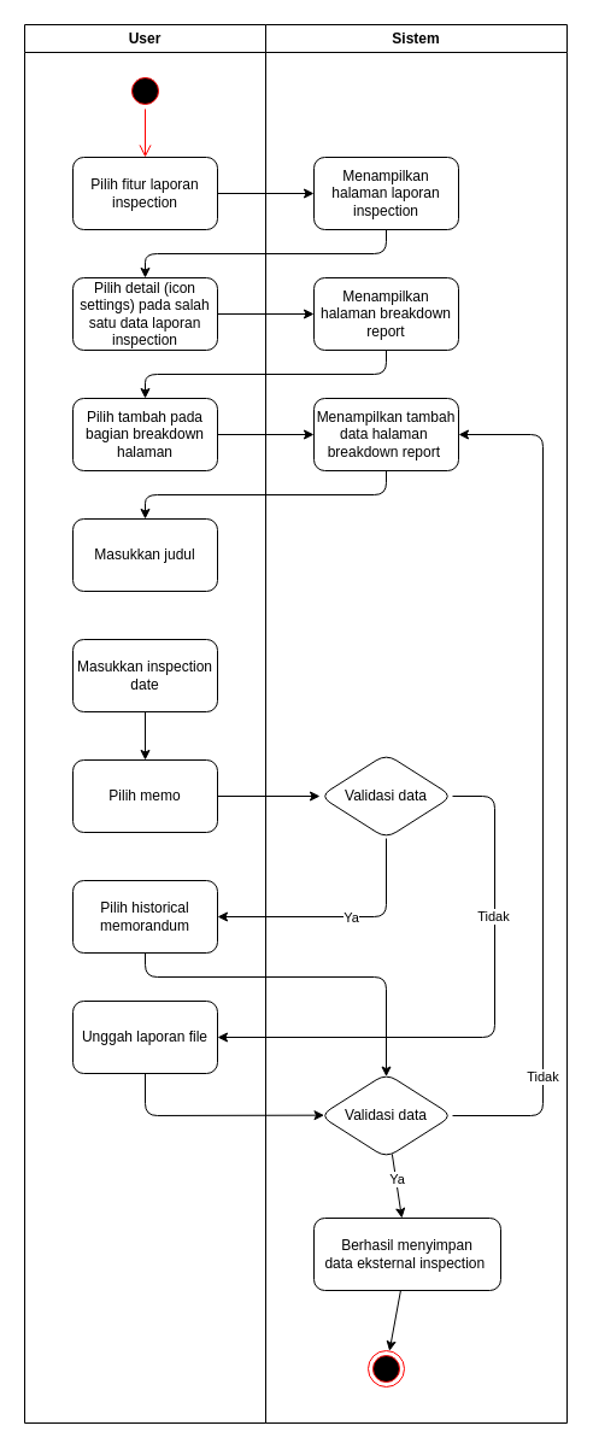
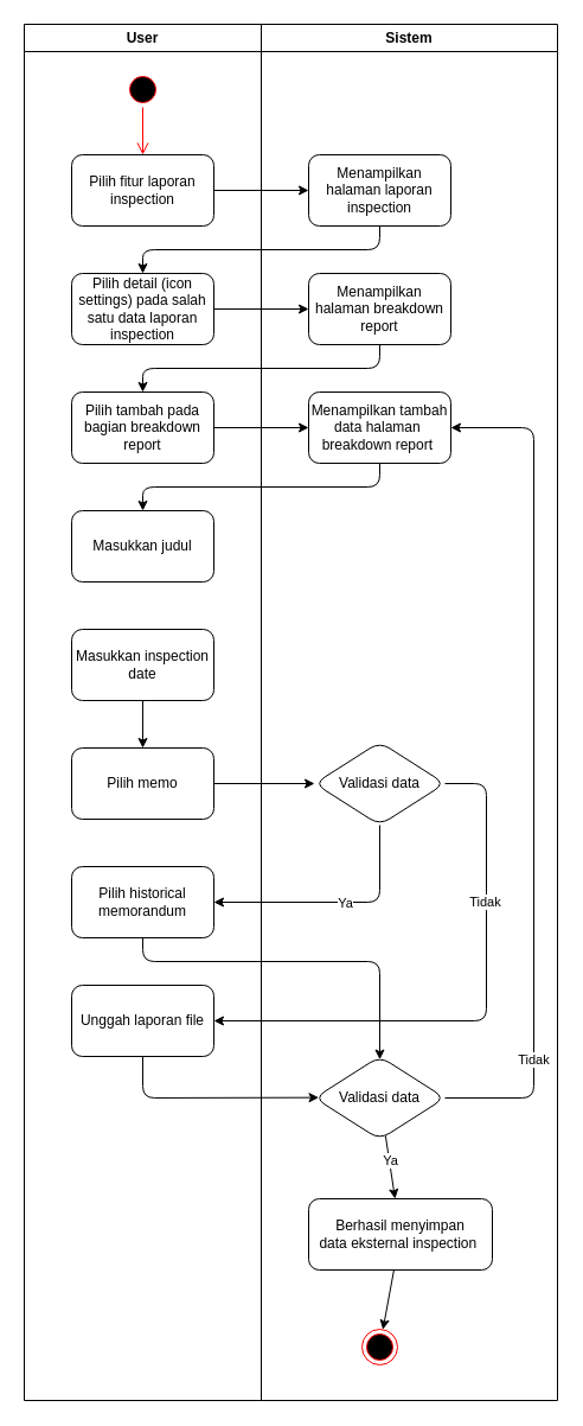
  <mxCell id="0" />
  <mxCell id="1" parent="0" />
  <mxCell id="2" value="User" style="swimlane;whiteSpace=wrap;html=1;" vertex="1" parent="1"><mxGeometry x="20" y="20" width="200" height="1160" as="geometry" /></mxCell>
  <mxCell id="3" value="" style="ellipse;html=1;shape=startState;fillColor=#000000;strokeColor=#ff0000;" vertex="1" parent="2"><mxGeometry x="85" y="40" width="30" height="30" as="geometry" /></mxCell>
  <mxCell id="4" value="" style="edgeStyle=orthogonalEdgeStyle;html=1;verticalAlign=bottom;endArrow=open;endSize=8;strokeColor=#ff0000;entryX=0.5;entryY=0;entryDx=0;entryDy=0;" edge="1" parent="2" source="3" target="5"><mxGeometry relative="1" as="geometry"><mxPoint x="100" y="130" as="targetPoint" /></mxGeometry></mxCell>
  <mxCell id="5" value="Pilih fitur laporan inspection" style="rounded=1;whiteSpace=wrap;html=1;" vertex="1" parent="2"><mxGeometry x="40" y="110" width="120" height="60" as="geometry" /></mxCell>
  <mxCell id="6" value="Pilih detail (icon settings) pada salah satu data laporan inspection" style="rounded=1;whiteSpace=wrap;html=1;" vertex="1" parent="2"><mxGeometry x="40" y="210" width="120" height="60" as="geometry" /></mxCell>
- <mxCell id="7" value="Pilih tambah pada bagian&amp;nbsp;&lt;span style=&quot;color: rgb(0, 0, 0);&quot;&gt;breakdown halaman&lt;/span&gt;" style="rounded=1;whiteSpace=wrap;html=1;" vertex="1" parent="2"><mxGeometry x="40" y="310" width="120" height="60" as="geometry" /></mxCell>
+ <mxCell id="7" value="Pilih tambah pada bagian&amp;nbsp;&lt;span style=&quot;color: rgb(0, 0, 0);&quot;&gt;breakdown report&lt;/span&gt;" style="rounded=1;whiteSpace=wrap;html=1;" vertex="1" parent="2"><mxGeometry x="40" y="310" width="120" height="60" as="geometry" /></mxCell>
  <mxCell id="8" value="Masukkan judul" style="rounded=1;whiteSpace=wrap;html=1;" vertex="1" parent="2"><mxGeometry x="40" y="410" width="120" height="60" as="geometry" /></mxCell>
  <mxCell id="9" value="" style="edgeStyle=none;html=1;" edge="1" parent="2" source="10" target="11"><mxGeometry relative="1" as="geometry" /></mxCell>
  <mxCell id="10" value="Masukkan inspection date" style="rounded=1;whiteSpace=wrap;html=1;" vertex="1" parent="2"><mxGeometry x="40" y="510" width="120" height="60" as="geometry" /></mxCell>
  <mxCell id="11" value="Pilih memo" style="rounded=1;whiteSpace=wrap;html=1;" vertex="1" parent="2"><mxGeometry x="40" y="610" width="120" height="60" as="geometry" /></mxCell>
  <mxCell id="12" value="Pilih historical memorandum" style="whiteSpace=wrap;html=1;rounded=1;" vertex="1" parent="2"><mxGeometry x="40" y="710" width="120" height="60" as="geometry" /></mxCell>
  <mxCell id="13" value="Unggah laporan file" style="whiteSpace=wrap;html=1;rounded=1;" vertex="1" parent="2"><mxGeometry x="40" y="810" width="120" height="60" as="geometry" /></mxCell>
  <mxCell id="14" value="Sistem" style="swimlane;whiteSpace=wrap;html=1;" vertex="1" parent="1"><mxGeometry x="220" y="20" width="250" height="1160" as="geometry" /></mxCell>
  <mxCell id="15" value="Menampilkan halaman laporan inspection" style="rounded=1;whiteSpace=wrap;html=1;" vertex="1" parent="14"><mxGeometry x="40" y="110" width="120" height="60" as="geometry" /></mxCell>
  <mxCell id="16" value="Menampilkan halaman breakdown report" style="rounded=1;whiteSpace=wrap;html=1;" vertex="1" parent="14"><mxGeometry x="40" y="210" width="120" height="60" as="geometry" /></mxCell>
  <mxCell id="17" value="Menampilkan tambah data halaman&amp;nbsp;&lt;div&gt;&lt;span style=&quot;color: rgb(0, 0, 0);&quot;&gt;breakdown report&lt;/span&gt;&amp;nbsp;&lt;/div&gt;" style="rounded=1;whiteSpace=wrap;html=1;" vertex="1" parent="14"><mxGeometry x="40" y="310" width="120" height="60" as="geometry" /></mxCell>
  <mxCell id="18" value="Validasi data" style="rhombus;whiteSpace=wrap;html=1;rounded=1;" vertex="1" parent="14"><mxGeometry x="45" y="605" width="110" height="70" as="geometry" /></mxCell>
  <mxCell id="19" value="" style="edgeStyle=none;html=1;" edge="1" parent="14" source="23" target="25"><mxGeometry relative="1" as="geometry" /></mxCell>
  <mxCell id="20" value="Ya" style="edgeLabel;html=1;align=center;verticalAlign=middle;resizable=0;points=[];" vertex="1" connectable="0" parent="19"><mxGeometry x="-0.2" relative="1" as="geometry"><mxPoint as="offset" /></mxGeometry></mxCell>
  <mxCell id="21" style="edgeStyle=none;html=1;entryX=1;entryY=0.5;entryDx=0;entryDy=0;" edge="1" parent="14" source="23" target="17"><mxGeometry relative="1" as="geometry"><Array as="points"><mxPoint x="230" y="905" /><mxPoint x="230" y="340" /></Array></mxGeometry></mxCell>
  <mxCell id="22" value="Tidak" style="edgeLabel;html=1;align=center;verticalAlign=middle;resizable=0;points=[];" vertex="1" connectable="0" parent="21"><mxGeometry x="-0.697" y="1" relative="1" as="geometry"><mxPoint as="offset" /></mxGeometry></mxCell>
  <mxCell id="23" value="Validasi data" style="rhombus;whiteSpace=wrap;html=1;rounded=1;" vertex="1" parent="14"><mxGeometry x="45" y="870" width="110" height="70" as="geometry" /></mxCell>
  <mxCell id="24" value="" style="edgeStyle=none;html=1;" edge="1" parent="14" source="25" target="26"><mxGeometry relative="1" as="geometry" /></mxCell>
  <mxCell id="25" value="Berhasil menyimpan data&amp;nbsp;&lt;span style=&quot;color: rgb(0, 0, 0);&quot;&gt;eksternal inspection&amp;nbsp;&lt;/span&gt;" style="whiteSpace=wrap;html=1;rounded=1;" vertex="1" parent="14"><mxGeometry x="40" y="990" width="155" height="60" as="geometry" /></mxCell>
  <mxCell id="26" value="" style="ellipse;html=1;shape=endState;fillColor=#000000;strokeColor=#ff0000;" vertex="1" parent="14"><mxGeometry x="85" y="1100" width="30" height="30" as="geometry" /></mxCell>
  <mxCell id="27" value="" style="edgeStyle=none;html=1;" edge="1" parent="1" source="5" target="15"><mxGeometry relative="1" as="geometry" /></mxCell>
  <mxCell id="28" value="" style="edgeStyle=none;html=1;exitX=0.5;exitY=1;exitDx=0;exitDy=0;entryX=0.5;entryY=0;entryDx=0;entryDy=0;" edge="1" parent="1" source="15" target="6"><mxGeometry relative="1" as="geometry"><Array as="points"><mxPoint x="320" y="210" /><mxPoint x="120" y="210" /></Array></mxGeometry></mxCell>
  <mxCell id="29" value="" style="edgeStyle=none;html=1;" edge="1" parent="1" source="6" target="16"><mxGeometry relative="1" as="geometry" /></mxCell>
  <mxCell id="30" value="" style="edgeStyle=none;html=1;exitX=0.5;exitY=1;exitDx=0;exitDy=0;" edge="1" parent="1" source="16" target="7"><mxGeometry relative="1" as="geometry"><Array as="points"><mxPoint x="320" y="310" /><mxPoint x="120" y="310" /></Array></mxGeometry></mxCell>
  <mxCell id="31" value="" style="edgeStyle=none;html=1;" edge="1" parent="1" source="7" target="17"><mxGeometry relative="1" as="geometry" /></mxCell>
  <mxCell id="32" value="" style="edgeStyle=none;html=1;exitX=0.5;exitY=1;exitDx=0;exitDy=0;entryX=0.5;entryY=0;entryDx=0;entryDy=0;" edge="1" parent="1" source="17" target="8"><mxGeometry relative="1" as="geometry"><Array as="points"><mxPoint x="320" y="410" /><mxPoint x="120" y="410" /></Array></mxGeometry></mxCell>
  <mxCell id="33" value="" style="edgeStyle=none;html=1;" edge="1" parent="1" source="11" target="18"><mxGeometry relative="1" as="geometry" /></mxCell>
  <mxCell id="34" value="" style="edgeStyle=none;html=1;" edge="1" parent="1" source="18" target="12"><mxGeometry relative="1" as="geometry"><Array as="points"><mxPoint x="320" y="760" /></Array></mxGeometry></mxCell>
  <mxCell id="35" value="Ya" style="edgeLabel;html=1;align=center;verticalAlign=middle;resizable=0;points=[];" vertex="1" connectable="0" parent="34"><mxGeometry x="-0.268" y="1" relative="1" as="geometry"><mxPoint x="-20" y="-1" as="offset" /></mxGeometry></mxCell>
  <mxCell id="36" value="" style="edgeStyle=none;html=1;" edge="1" parent="1" source="18" target="13"><mxGeometry relative="1" as="geometry"><Array as="points"><mxPoint x="410" y="660" /><mxPoint x="410" y="860" /></Array></mxGeometry></mxCell>
  <mxCell id="37" value="Tidak" style="edgeLabel;html=1;align=center;verticalAlign=middle;resizable=0;points=[];" vertex="1" connectable="0" parent="36"><mxGeometry x="-0.061" y="-2" relative="1" as="geometry"><mxPoint y="-84" as="offset" /></mxGeometry></mxCell>
  <mxCell id="38" style="edgeStyle=none;html=1;entryX=0.032;entryY=0.495;entryDx=0;entryDy=0;entryPerimeter=0;exitX=0.5;exitY=1;exitDx=0;exitDy=0;" edge="1" parent="1" source="13" target="23"><mxGeometry relative="1" as="geometry"><Array as="points"><mxPoint x="120" y="925" /></Array></mxGeometry></mxCell>
  <mxCell id="39" style="edgeStyle=none;html=1;entryX=0.5;entryY=0.037;entryDx=0;entryDy=0;entryPerimeter=0;" edge="1" parent="1" source="12" target="23"><mxGeometry relative="1" as="geometry"><mxPoint x="320" y="890" as="targetPoint" /><Array as="points"><mxPoint x="120" y="810" /><mxPoint x="320" y="810" /></Array></mxGeometry></mxCell>
